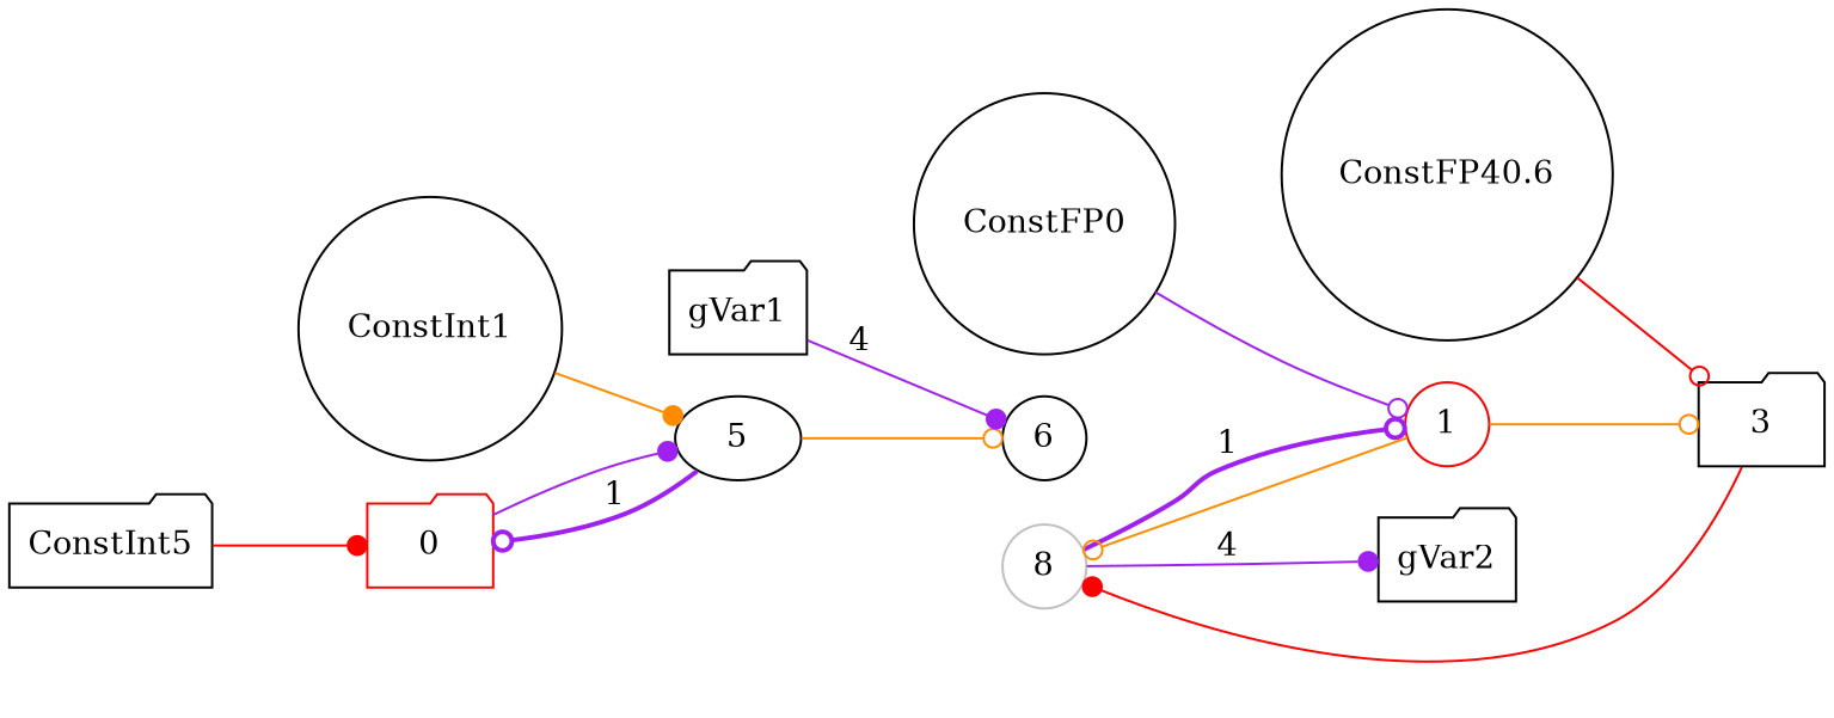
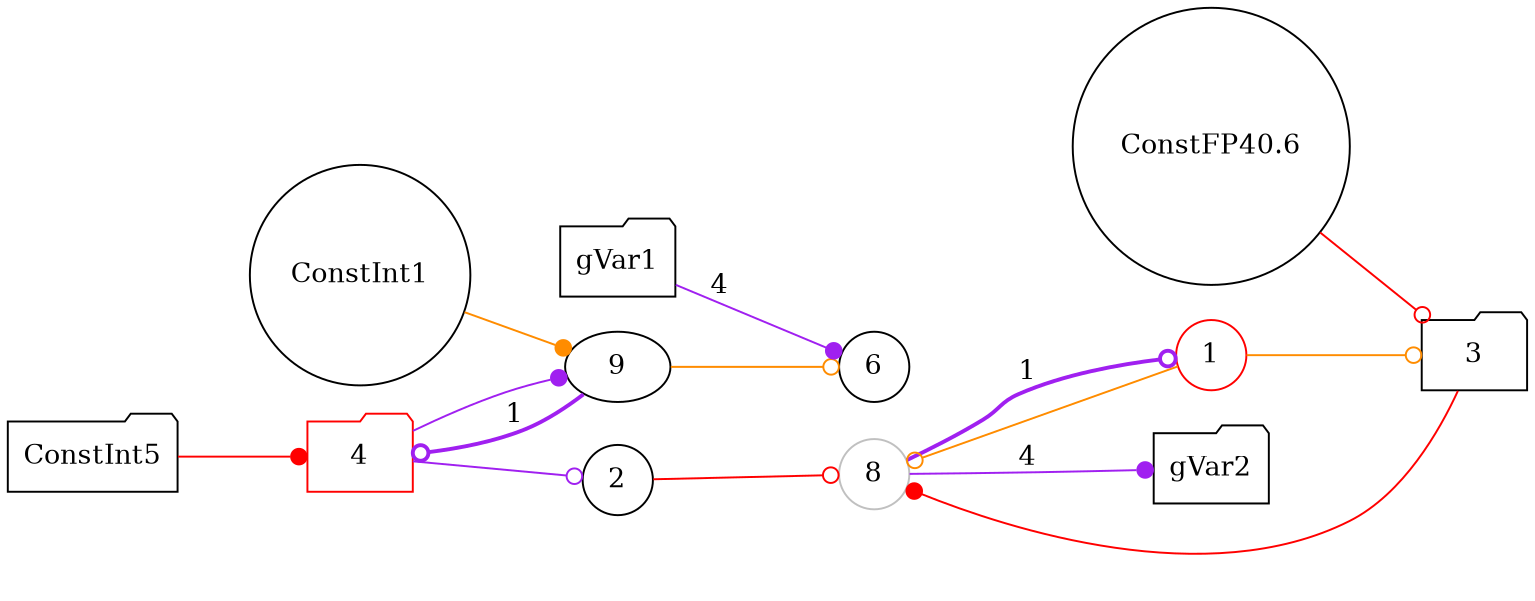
  digraph {
    rankdir=LR
    node [color=black shape=circle]
    edge [arrowhead=odot color=purple]
-   n1 [color=red label=0 shape=folder]
-   n3 [label=5 shape=ellipse]
+   n1 [color=red label=4 shape=folder]
+   n2 [label=2]
+   n3 [label=9 shape=ellipse]
    n4 [color=gray label=8]
    n5 [label=6]
    n6 [color=red label=1]
    n7 [label=3 shape=folder]
    n8 [label=gVar2 shape=folder]
    n9 [label=ConstInt5 shape=folder]
-   n10 [label=ConstFP0]
    n11 [label="ConstFP40.6"]
    n12 [label=ConstInt1]
    n13 [label=gVar1 shape=folder]
+   n1 -> n2
    n1 -> n3 [arrowhead=dot]
+   n2 -> n4 [color=red]
    n3 -> n1 [label=1 style=bold]
    n3 -> n5 [color=darkorange]
    n4 -> n6 [label=1 style=bold]
    n4 -> n8 [arrowhead=dot label=4]
    n6 -> n4 [color=darkorange]
    n6 -> n7 [color=darkorange]
    n7 -> n4 [arrowhead=dot color=red]
    n9 -> n1 [arrowhead=dot color=red]
-   n10 -> n6
    n11 -> n7 [color=red]
    n12 -> n3 [arrowhead=dot color=darkorange]
    n13 -> n5 [arrowhead=dot label=4]
  }
